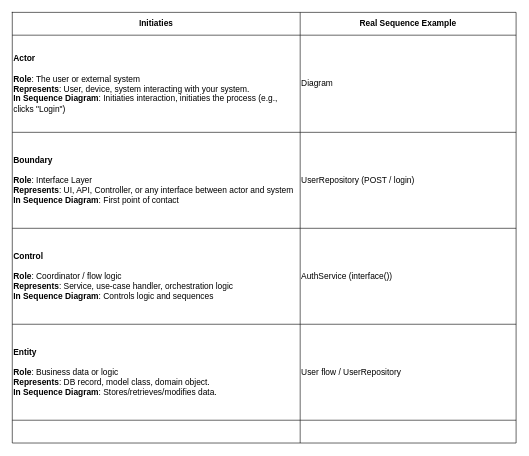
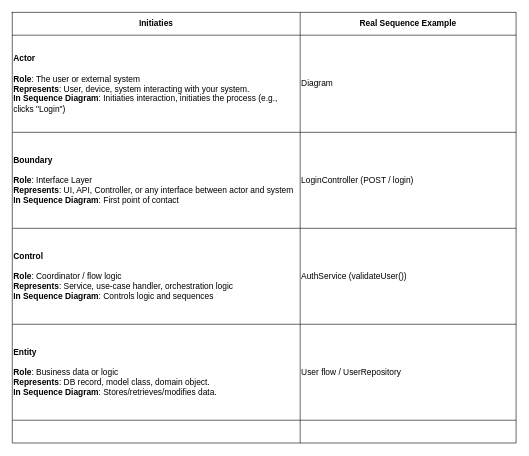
  <mxCell id="0" />
  <mxCell id="1" parent="0" />
  <mxCell id="2" value="" style="shape=table;startSize=0;container=1;collapsible=0;childLayout=tableLayout;" vertex="1" parent="1"><mxGeometry x="20" y="20" width="840" height="718" as="geometry" /></mxCell>
  <mxCell id="3" value="" style="shape=tableRow;horizontal=0;startSize=0;swimlaneHead=0;swimlaneBody=0;strokeColor=inherit;top=0;left=0;bottom=0;right=0;collapsible=0;dropTarget=0;fillColor=none;points=[[0,0.5],[1,0.5]];portConstraint=eastwest;" vertex="1" parent="2"><mxGeometry width="840" height="38" as="geometry" /></mxCell>
  <mxCell id="4" value="&lt;b&gt;&lt;font style=&quot;font-size: 14px;&quot;&gt;Initiaties&lt;/font&gt;&lt;/b&gt;" style="shape=partialRectangle;html=1;whiteSpace=wrap;connectable=0;strokeColor=inherit;overflow=hidden;fillColor=none;top=0;left=0;bottom=0;right=0;pointerEvents=1;" vertex="1" parent="3"><mxGeometry width="480" height="38" as="geometry"><mxRectangle width="480" height="38" as="alternateBounds" /></mxGeometry></mxCell>
  <mxCell id="5" value="&lt;b&gt;&lt;font style=&quot;font-size: 14px;&quot;&gt;Real Sequence Example&lt;/font&gt;&lt;/b&gt;" style="shape=partialRectangle;html=1;whiteSpace=wrap;connectable=0;strokeColor=inherit;overflow=hidden;fillColor=none;top=0;left=0;bottom=0;right=0;pointerEvents=1;" vertex="1" parent="3"><mxGeometry x="480" width="360" height="38" as="geometry"><mxRectangle width="360" height="38" as="alternateBounds" /></mxGeometry></mxCell>
  <mxCell id="6" value="" style="shape=tableRow;horizontal=0;startSize=0;swimlaneHead=0;swimlaneBody=0;strokeColor=inherit;top=0;left=0;bottom=0;right=0;collapsible=0;dropTarget=0;fillColor=none;points=[[0,0.5],[1,0.5]];portConstraint=eastwest;" vertex="1" parent="2"><mxGeometry y="38" width="840" height="162" as="geometry" /></mxCell>
  <mxCell id="7" value="&lt;div&gt;&lt;font style=&quot;font-size: 14px;&quot;&gt;&lt;b&gt;Actor&lt;/b&gt;&lt;/font&gt;&lt;/div&gt;&lt;div&gt;&lt;font style=&quot;font-size: 14px;&quot;&gt;&lt;br&gt;&lt;/font&gt;&lt;/div&gt;&lt;div&gt;&lt;font style=&quot;font-size: 14px;&quot;&gt;&lt;b&gt;Role&lt;/b&gt;: The user or external system&lt;/font&gt;&lt;/div&gt;&lt;div&gt;&lt;font style=&quot;font-size: 14px;&quot;&gt;&lt;b&gt;Represents&lt;/b&gt;: User, device, system interacting with your system.&lt;/font&gt;&lt;/div&gt;&lt;div&gt;&lt;font style=&quot;font-size: 14px;&quot;&gt;&lt;b&gt;In Sequence Diagram&lt;/b&gt;: Initiaties interaction, initiaties the process (e.g., clicks &quot;Login&quot;)&lt;/font&gt;&lt;br&gt;&lt;/div&gt;" style="shape=partialRectangle;html=1;whiteSpace=wrap;connectable=0;strokeColor=inherit;overflow=hidden;fillColor=none;top=0;left=0;bottom=0;right=0;pointerEvents=1;align=left;" vertex="1" parent="6"><mxGeometry width="480" height="162" as="geometry"><mxRectangle width="480" height="162" as="alternateBounds" /></mxGeometry></mxCell>
  <mxCell id="8" value="&lt;font style=&quot;font-size: 14px;&quot;&gt;Diagram&lt;/font&gt;" style="shape=partialRectangle;html=1;whiteSpace=wrap;connectable=0;strokeColor=inherit;overflow=hidden;fillColor=none;top=0;left=0;bottom=0;right=0;pointerEvents=1;align=left;" vertex="1" parent="6"><mxGeometry x="480" width="360" height="162" as="geometry"><mxRectangle width="360" height="162" as="alternateBounds" /></mxGeometry></mxCell>
  <mxCell id="9" value="" style="shape=tableRow;horizontal=0;startSize=0;swimlaneHead=0;swimlaneBody=0;strokeColor=inherit;top=0;left=0;bottom=0;right=0;collapsible=0;dropTarget=0;fillColor=none;points=[[0,0.5],[1,0.5]];portConstraint=eastwest;" vertex="1" parent="2"><mxGeometry y="200" width="840" height="160" as="geometry" /></mxCell>
  <mxCell id="10" value="&lt;div&gt;&lt;font style=&quot;font-size: 14px;&quot;&gt;&lt;b&gt;Boundary&lt;/b&gt;&lt;/font&gt;&lt;/div&gt;&lt;div&gt;&lt;font style=&quot;font-size: 14px;&quot;&gt;&lt;br&gt;&lt;/font&gt;&lt;/div&gt;&lt;div&gt;&lt;font style=&quot;font-size: 14px;&quot;&gt;&lt;b&gt;Role&lt;/b&gt;: Interface Layer&lt;/font&gt;&lt;/div&gt;&lt;div&gt;&lt;font style=&quot;font-size: 14px;&quot;&gt;&lt;b&gt;Represents&lt;/b&gt;: UI, API, Controller, or any interface between actor and system&lt;/font&gt;&lt;/div&gt;&lt;div&gt;&lt;font style=&quot;font-size: 14px;&quot;&gt;&lt;b&gt;In Sequence Diagram&lt;/b&gt;: First point of contact&lt;/font&gt;&lt;br&gt;&lt;/div&gt;" style="shape=partialRectangle;html=1;whiteSpace=wrap;connectable=0;strokeColor=inherit;overflow=hidden;fillColor=none;top=0;left=0;bottom=0;right=0;pointerEvents=1;align=left;" vertex="1" parent="9"><mxGeometry width="480" height="160" as="geometry"><mxRectangle width="480" height="160" as="alternateBounds" /></mxGeometry></mxCell>
- <mxCell id="11" value="&lt;font style=&quot;font-size: 14px;&quot;&gt;UserRepository (POST / login)&lt;/font&gt;" style="shape=partialRectangle;html=1;whiteSpace=wrap;connectable=0;strokeColor=inherit;overflow=hidden;fillColor=none;top=0;left=0;bottom=0;right=0;pointerEvents=1;align=left;" vertex="1" parent="9"><mxGeometry x="480" width="360" height="160" as="geometry"><mxRectangle width="360" height="160" as="alternateBounds" /></mxGeometry></mxCell>
+ <mxCell id="11" value="&lt;font style=&quot;font-size: 14px;&quot;&gt;LoginController (POST / login)&lt;/font&gt;" style="shape=partialRectangle;html=1;whiteSpace=wrap;connectable=0;strokeColor=inherit;overflow=hidden;fillColor=none;top=0;left=0;bottom=0;right=0;pointerEvents=1;align=left;" vertex="1" parent="9"><mxGeometry x="480" width="360" height="160" as="geometry"><mxRectangle width="360" height="160" as="alternateBounds" /></mxGeometry></mxCell>
  <mxCell id="12" value="" style="shape=tableRow;horizontal=0;startSize=0;swimlaneHead=0;swimlaneBody=0;strokeColor=inherit;top=0;left=0;bottom=0;right=0;collapsible=0;dropTarget=0;fillColor=none;points=[[0,0.5],[1,0.5]];portConstraint=eastwest;" vertex="1" parent="2"><mxGeometry y="360" width="840" height="160" as="geometry" /></mxCell>
  <mxCell id="13" value="&lt;div&gt;&lt;font style=&quot;font-size: 14px;&quot;&gt;&lt;b&gt;Control&lt;/b&gt;&lt;/font&gt;&lt;/div&gt;&lt;div&gt;&lt;font style=&quot;font-size: 14px;&quot;&gt;&lt;br&gt;&lt;/font&gt;&lt;/div&gt;&lt;div&gt;&lt;font style=&quot;font-size: 14px;&quot;&gt;&lt;b&gt;Role&lt;/b&gt;: Coordinator / flow logic&lt;/font&gt;&lt;/div&gt;&lt;div&gt;&lt;font style=&quot;font-size: 14px;&quot;&gt;&lt;b&gt;Represents&lt;/b&gt;: Service, use-case handler, orchestration logic&lt;/font&gt;&lt;/div&gt;&lt;div&gt;&lt;font style=&quot;font-size: 14px;&quot;&gt;&lt;b&gt;In Sequence Diagram&lt;/b&gt;: Controls logic and sequences&lt;/font&gt;&lt;/div&gt;" style="shape=partialRectangle;html=1;whiteSpace=wrap;connectable=0;strokeColor=inherit;overflow=hidden;fillColor=none;top=0;left=0;bottom=0;right=0;pointerEvents=1;align=left;" vertex="1" parent="12"><mxGeometry width="480" height="160" as="geometry"><mxRectangle width="480" height="160" as="alternateBounds" /></mxGeometry></mxCell>
- <mxCell id="14" value="&lt;font style=&quot;font-size: 14px;&quot;&gt;AuthService (interface())&lt;/font&gt;" style="shape=partialRectangle;html=1;whiteSpace=wrap;connectable=0;strokeColor=inherit;overflow=hidden;fillColor=none;top=0;left=0;bottom=0;right=0;pointerEvents=1;align=left;" vertex="1" parent="12"><mxGeometry x="480" width="360" height="160" as="geometry"><mxRectangle width="360" height="160" as="alternateBounds" /></mxGeometry></mxCell>
+ <mxCell id="14" value="&lt;font style=&quot;font-size: 14px;&quot;&gt;AuthService (validateUser())&lt;/font&gt;" style="shape=partialRectangle;html=1;whiteSpace=wrap;connectable=0;strokeColor=inherit;overflow=hidden;fillColor=none;top=0;left=0;bottom=0;right=0;pointerEvents=1;align=left;" vertex="1" parent="12"><mxGeometry x="480" width="360" height="160" as="geometry"><mxRectangle width="360" height="160" as="alternateBounds" /></mxGeometry></mxCell>
  <mxCell id="15" value="" style="shape=tableRow;horizontal=0;startSize=0;swimlaneHead=0;swimlaneBody=0;strokeColor=inherit;top=0;left=0;bottom=0;right=0;collapsible=0;dropTarget=0;fillColor=none;points=[[0,0.5],[1,0.5]];portConstraint=eastwest;" vertex="1" parent="2"><mxGeometry y="520" width="840" height="160" as="geometry" /></mxCell>
  <mxCell id="16" value="&lt;div&gt;&lt;font style=&quot;font-size: 14px;&quot;&gt;&lt;b&gt;Entity&lt;/b&gt;&lt;/font&gt;&lt;/div&gt;&lt;div&gt;&lt;font style=&quot;font-size: 14px;&quot;&gt;&lt;br&gt;&lt;/font&gt;&lt;/div&gt;&lt;div&gt;&lt;font style=&quot;font-size: 14px;&quot;&gt;&lt;b&gt;Role&lt;/b&gt;:&amp;nbsp;Business data or logic&lt;/font&gt;&lt;/div&gt;&lt;div&gt;&lt;font style=&quot;font-size: 14px;&quot;&gt;&lt;b&gt;Represents&lt;/b&gt;: DB record, model class, domain object.&lt;/font&gt;&lt;/div&gt;&lt;div&gt;&lt;font style=&quot;font-size: 14px;&quot;&gt;&lt;b&gt;In Sequence Diagram&lt;/b&gt;: Stores/retrieves/modifies data. &lt;/font&gt;&lt;/div&gt;" style="shape=partialRectangle;html=1;whiteSpace=wrap;connectable=0;strokeColor=inherit;overflow=hidden;fillColor=none;top=0;left=0;bottom=0;right=0;pointerEvents=1;align=left;" vertex="1" parent="15"><mxGeometry width="480" height="160" as="geometry"><mxRectangle width="480" height="160" as="alternateBounds" /></mxGeometry></mxCell>
  <mxCell id="17" value="&lt;font style=&quot;font-size: 14px;&quot;&gt;User flow / UserRepository&lt;/font&gt;" style="shape=partialRectangle;html=1;whiteSpace=wrap;connectable=0;strokeColor=inherit;overflow=hidden;fillColor=none;top=0;left=0;bottom=0;right=0;pointerEvents=1;align=left;" vertex="1" parent="15"><mxGeometry x="480" width="360" height="160" as="geometry"><mxRectangle width="360" height="160" as="alternateBounds" /></mxGeometry></mxCell>
  <mxCell id="18" value="" style="shape=tableRow;horizontal=0;startSize=0;swimlaneHead=0;swimlaneBody=0;strokeColor=inherit;top=0;left=0;bottom=0;right=0;collapsible=0;dropTarget=0;fillColor=none;points=[[0,0.5],[1,0.5]];portConstraint=eastwest;" vertex="1" parent="2"><mxGeometry y="680" width="840" height="38" as="geometry" /></mxCell>
  <mxCell id="19" value="" style="shape=partialRectangle;html=1;whiteSpace=wrap;connectable=0;strokeColor=inherit;overflow=hidden;fillColor=none;top=0;left=0;bottom=0;right=0;pointerEvents=1;align=left;" vertex="1" parent="18"><mxGeometry width="480" height="38" as="geometry"><mxRectangle width="480" height="38" as="alternateBounds" /></mxGeometry></mxCell>
  <mxCell id="20" value="" style="shape=partialRectangle;html=1;whiteSpace=wrap;connectable=0;strokeColor=inherit;overflow=hidden;fillColor=none;top=0;left=0;bottom=0;right=0;pointerEvents=1;align=left;" vertex="1" parent="18"><mxGeometry x="480" width="360" height="38" as="geometry"><mxRectangle width="360" height="38" as="alternateBounds" /></mxGeometry></mxCell>
